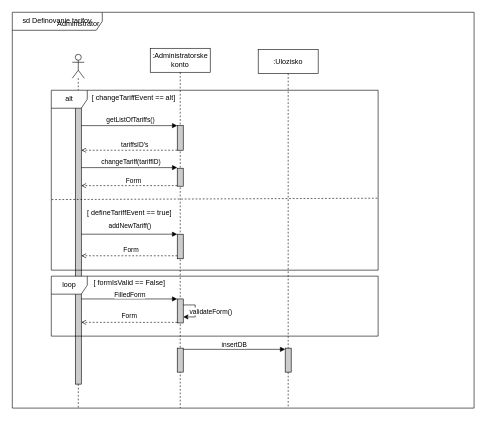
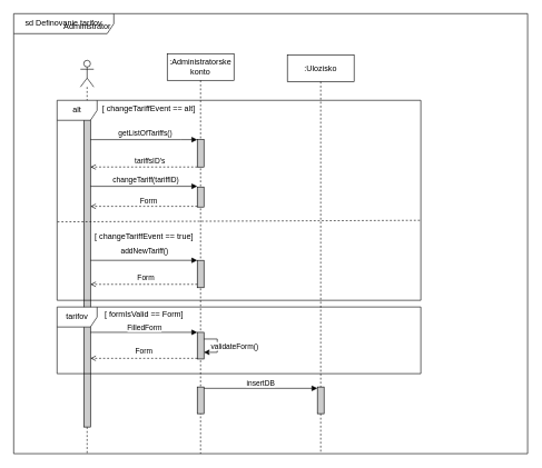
  <mxCell id="0" />
  <mxCell id="1" parent="0" />
  <mxCell id="2" value="sd Definovanie tarifov" style="shape=umlFrame;whiteSpace=wrap;html=1;pointerEvents=0;width=150;height=30;" vertex="1" parent="1"><mxGeometry x="20" y="20" width="770" height="660" as="geometry" /></mxCell>
  <mxCell id="3" value="" style="shape=umlLifeline;perimeter=lifelinePerimeter;whiteSpace=wrap;html=1;container=1;dropTarget=0;collapsible=0;recursiveResize=0;outlineConnect=0;portConstraint=eastwest;newEdgeStyle={&quot;curved&quot;:0,&quot;rounded&quot;:0};participant=umlActor;" vertex="1" parent="1"><mxGeometry x="120" y="90" width="20" height="590" as="geometry" /></mxCell>
  <mxCell id="4" value="" style="html=1;points=[[0,0,0,0,5],[0,1,0,0,-5],[1,0,0,0,5],[1,1,0,0,-5]];perimeter=orthogonalPerimeter;outlineConnect=0;targetShapes=umlLifeline;portConstraint=eastwest;newEdgeStyle={&quot;curved&quot;:0,&quot;rounded&quot;:0};fillColor=#CCCCCC;" vertex="1" parent="3"><mxGeometry x="5" y="70" width="10" height="480" as="geometry" /></mxCell>
  <mxCell id="5" value="Administrator" style="text;html=1;align=center;verticalAlign=middle;resizable=0;points=[];autosize=1;strokeColor=none;fillColor=none;" vertex="1" parent="1"><mxGeometry x="85" y="25" width="90" height="30" as="geometry" /></mxCell>
  <mxCell id="6" value=":Administratorske konto" style="shape=umlLifeline;perimeter=lifelinePerimeter;whiteSpace=wrap;html=1;container=1;dropTarget=0;collapsible=0;recursiveResize=0;outlineConnect=0;portConstraint=eastwest;newEdgeStyle={&quot;curved&quot;:0,&quot;rounded&quot;:0};" vertex="1" parent="1"><mxGeometry x="250" y="80" width="100" height="600" as="geometry" /></mxCell>
  <mxCell id="7" value="" style="html=1;points=[[0,0,0,0,5],[0,1,0,0,-5],[1,0,0,0,5],[1,1,0,0,-5]];perimeter=orthogonalPerimeter;outlineConnect=0;targetShapes=umlLifeline;portConstraint=eastwest;newEdgeStyle={&quot;curved&quot;:0,&quot;rounded&quot;:0};fillColor=#CCCCCC;" vertex="1" parent="6"><mxGeometry x="45" y="129" width="10" height="41" as="geometry" /></mxCell>
  <mxCell id="8" value="" style="html=1;points=[[0,0,0,0,5],[0,1,0,0,-5],[1,0,0,0,5],[1,1,0,0,-5]];perimeter=orthogonalPerimeter;outlineConnect=0;targetShapes=umlLifeline;portConstraint=eastwest;newEdgeStyle={&quot;curved&quot;:0,&quot;rounded&quot;:0};fillColor=#CCCCCC;" vertex="1" parent="6"><mxGeometry x="45" y="200" width="10" height="30" as="geometry" /></mxCell>
  <mxCell id="9" value="" style="html=1;points=[[0,0,0,0,5],[0,1,0,0,-5],[1,0,0,0,5],[1,1,0,0,-5]];perimeter=orthogonalPerimeter;outlineConnect=0;targetShapes=umlLifeline;portConstraint=eastwest;newEdgeStyle={&quot;curved&quot;:0,&quot;rounded&quot;:0};fillColor=#CCCCCC;" vertex="1" parent="6"><mxGeometry x="45" y="418" width="10" height="40" as="geometry" /></mxCell>
  <mxCell id="10" value="" style="html=1;points=[[0,0,0,0,5],[0,1,0,0,-5],[1,0,0,0,5],[1,1,0,0,-5]];perimeter=orthogonalPerimeter;outlineConnect=0;targetShapes=umlLifeline;portConstraint=eastwest;newEdgeStyle={&quot;curved&quot;:0,&quot;rounded&quot;:0};fillColor=#CCCCCC;" vertex="1" parent="6"><mxGeometry x="45" y="310" width="10" height="41" as="geometry" /></mxCell>
  <mxCell id="11" style="edgeStyle=orthogonalEdgeStyle;rounded=0;orthogonalLoop=1;jettySize=auto;html=1;curved=0;elbow=horizontal;" edge="1" parent="6" source="9" target="9"><mxGeometry relative="1" as="geometry" /></mxCell>
  <mxCell id="12" value="validateForm()" style="edgeLabel;html=1;align=center;verticalAlign=middle;resizable=0;points=[];" vertex="1" connectable="0" parent="11"><mxGeometry x="0.267" y="-1" relative="1" as="geometry"><mxPoint x="26" y="-8" as="offset" /></mxGeometry></mxCell>
  <mxCell id="13" value="" style="html=1;points=[[0,0,0,0,5],[0,1,0,0,-5],[1,0,0,0,5],[1,1,0,0,-5]];perimeter=orthogonalPerimeter;outlineConnect=0;targetShapes=umlLifeline;portConstraint=eastwest;newEdgeStyle={&quot;curved&quot;:0,&quot;rounded&quot;:0};fillColor=#CCCCCC;" vertex="1" parent="6"><mxGeometry x="45" y="500" width="10" height="40" as="geometry" /></mxCell>
  <mxCell id="14" style="rounded=0;orthogonalLoop=1;jettySize=auto;html=1;endArrow=block;endFill=1;" edge="1" parent="1" target="7"><mxGeometry relative="1" as="geometry"><mxPoint x="135" y="209" as="sourcePoint" /><Array as="points"><mxPoint x="270" y="209" /></Array></mxGeometry></mxCell>
  <mxCell id="15" value="getListOfTariffs()" style="edgeLabel;html=1;align=center;verticalAlign=middle;resizable=0;points=[];" vertex="1" connectable="0" parent="14"><mxGeometry x="-0.208" y="-1" relative="1" as="geometry"><mxPoint x="18" y="-11" as="offset" /></mxGeometry></mxCell>
  <mxCell id="16" style="rounded=0;orthogonalLoop=1;jettySize=auto;html=1;dashed=1;endArrow=open;endFill=0;" edge="1" parent="1"><mxGeometry relative="1" as="geometry"><mxPoint x="295" y="250" as="sourcePoint" /><mxPoint x="135" y="250" as="targetPoint" /><Array as="points"><mxPoint x="270" y="250" /></Array></mxGeometry></mxCell>
  <mxCell id="17" value="tariffsID's" style="edgeLabel;html=1;align=center;verticalAlign=middle;resizable=0;points=[];" vertex="1" connectable="0" parent="16"><mxGeometry x="0.153" y="-1" relative="1" as="geometry"><mxPoint x="20" y="-9" as="offset" /></mxGeometry></mxCell>
  <mxCell id="18" style="rounded=0;orthogonalLoop=1;jettySize=auto;html=1;entryX=0;entryY=0;entryDx=0;entryDy=5;entryPerimeter=0;endArrow=block;endFill=1;" edge="1" parent="1"><mxGeometry relative="1" as="geometry"><mxPoint x="135" y="279" as="sourcePoint" /><mxPoint x="295" y="279" as="targetPoint" /></mxGeometry></mxCell>
  <mxCell id="19" value="changeTariff(tariffID)" style="edgeLabel;html=1;align=center;verticalAlign=middle;resizable=0;points=[];" vertex="1" connectable="0" parent="18"><mxGeometry x="-0.193" y="2" relative="1" as="geometry"><mxPoint x="17" y="-8" as="offset" /></mxGeometry></mxCell>
  <mxCell id="20" style="rounded=0;orthogonalLoop=1;jettySize=auto;html=1;endArrow=open;endFill=0;dashed=1;" edge="1" parent="1"><mxGeometry relative="1" as="geometry"><mxPoint x="295" y="309" as="sourcePoint" /><mxPoint x="135" y="309" as="targetPoint" /></mxGeometry></mxCell>
  <mxCell id="21" value="Form" style="edgeLabel;html=1;align=center;verticalAlign=middle;resizable=0;points=[];" vertex="1" connectable="0" parent="20"><mxGeometry x="0.171" relative="1" as="geometry"><mxPoint x="20" y="-9" as="offset" /></mxGeometry></mxCell>
  <mxCell id="22" value=":Ulozisko" style="shape=umlLifeline;perimeter=lifelinePerimeter;whiteSpace=wrap;html=1;container=1;dropTarget=0;collapsible=0;recursiveResize=0;outlineConnect=0;portConstraint=eastwest;newEdgeStyle={&quot;curved&quot;:0,&quot;rounded&quot;:0};" vertex="1" parent="1"><mxGeometry x="430" y="82" width="100" height="598" as="geometry" /></mxCell>
  <mxCell id="23" value="" style="html=1;points=[[0,0,0,0,5],[0,1,0,0,-5],[1,0,0,0,5],[1,1,0,0,-5]];perimeter=orthogonalPerimeter;outlineConnect=0;targetShapes=umlLifeline;portConstraint=eastwest;newEdgeStyle={&quot;curved&quot;:0,&quot;rounded&quot;:0};fillColor=#CCCCCC;" vertex="1" parent="22"><mxGeometry x="45" y="498" width="10" height="40" as="geometry" /></mxCell>
  <mxCell id="24" value="alt" style="shape=umlFrame;whiteSpace=wrap;html=1;pointerEvents=0;" vertex="1" parent="1"><mxGeometry x="85" y="150" width="545" height="300" as="geometry" /></mxCell>
  <mxCell id="25" value="" style="endArrow=none;dashed=1;html=1;rounded=0;exitX=0.001;exitY=0.449;exitDx=0;exitDy=0;exitPerimeter=0;entryX=1;entryY=0.6;entryDx=0;entryDy=0;entryPerimeter=0;" edge="1" parent="1" target="24"><mxGeometry width="50" height="50" relative="1" as="geometry"><mxPoint x="85.545" y="332.28" as="sourcePoint" /><mxPoint x="629.455" y="333.8" as="targetPoint" /></mxGeometry></mxCell>
  <mxCell id="26" value="[ changeTariffEvent == alt]" style="text;html=1;align=center;verticalAlign=middle;resizable=0;points=[];autosize=1;strokeColor=none;fillColor=none;" vertex="1" parent="1"><mxGeometry x="137" y="148" width="170" height="30" as="geometry" /></mxCell>
- <mxCell id="27" value="[ defineTariffEvent == true]" style="text;html=1;align=center;verticalAlign=middle;resizable=0;points=[];autosize=1;strokeColor=none;fillColor=none;" vertex="1" parent="1"><mxGeometry x="135" y="340" width="160" height="30" as="geometry" /></mxCell>
+ <mxCell id="27" value="[ changeTariffEvent == true]" style="text;html=1;align=center;verticalAlign=middle;resizable=0;points=[];autosize=1;strokeColor=none;fillColor=none;" vertex="1" parent="1"><mxGeometry x="135" y="340" width="160" height="30" as="geometry" /></mxCell>
  <mxCell id="28" value="" style="rounded=0;orthogonalLoop=1;jettySize=auto;html=1;dashed=1;endArrow=open;endFill=0;exitX=0;exitY=1;exitDx=0;exitDy=-5;exitPerimeter=0;" edge="1" parent="1" source="10" target="4"><mxGeometry relative="1" as="geometry"><mxPoint x="290" y="430" as="sourcePoint" /><mxPoint x="137" y="430" as="targetPoint" /></mxGeometry></mxCell>
  <mxCell id="29" value="Form" style="edgeLabel;html=1;align=center;verticalAlign=middle;resizable=0;points=[];" vertex="1" connectable="0" parent="28"><mxGeometry x="-0.143" relative="1" as="geometry"><mxPoint x="-9" y="-10" as="offset" /></mxGeometry></mxCell>
  <mxCell id="30" style="rounded=0;orthogonalLoop=1;jettySize=auto;html=1;endArrow=block;endFill=1;" edge="1" parent="1"><mxGeometry relative="1" as="geometry"><mxPoint x="135" y="390" as="sourcePoint" /><mxPoint x="295" y="390" as="targetPoint" /></mxGeometry></mxCell>
  <mxCell id="31" value="addNewTariff()" style="edgeLabel;html=1;align=center;verticalAlign=middle;resizable=0;points=[];" vertex="1" connectable="0" parent="30"><mxGeometry x="-0.207" relative="1" as="geometry"><mxPoint x="17" y="-15" as="offset" /></mxGeometry></mxCell>
  <mxCell id="32" style="rounded=0;orthogonalLoop=1;jettySize=auto;html=1;endArrow=block;endFill=1;" edge="1" parent="1"><mxGeometry relative="1" as="geometry"><mxPoint x="135" y="498" as="sourcePoint" /><mxPoint x="295" y="498" as="targetPoint" /></mxGeometry></mxCell>
  <mxCell id="33" value="FilledForm" style="edgeLabel;html=1;align=center;verticalAlign=middle;resizable=0;points=[];" vertex="1" connectable="0" parent="32"><mxGeometry x="-0.207" relative="1" as="geometry"><mxPoint x="17" y="-8" as="offset" /></mxGeometry></mxCell>
  <mxCell id="34" style="rounded=0;orthogonalLoop=1;jettySize=auto;html=1;dashed=1;endArrow=open;endFill=0;" edge="1" parent="1"><mxGeometry relative="1" as="geometry"><mxPoint x="295" y="537" as="sourcePoint" /><mxPoint x="135" y="537" as="targetPoint" /></mxGeometry></mxCell>
  <mxCell id="35" value="Form" style="edgeLabel;html=1;align=center;verticalAlign=middle;resizable=0;points=[];" vertex="1" connectable="0" parent="34"><mxGeometry x="-0.45" relative="1" as="geometry"><mxPoint x="-37" y="-11" as="offset" /></mxGeometry></mxCell>
- <mxCell id="36" value="loop" style="shape=umlFrame;whiteSpace=wrap;html=1;pointerEvents=0;" vertex="1" parent="1"><mxGeometry x="85" y="460" width="545" height="100" as="geometry" /></mxCell>
- <mxCell id="37" value="[ formIsValid == False]" style="text;html=1;align=center;verticalAlign=middle;resizable=0;points=[];autosize=1;strokeColor=none;fillColor=none;" vertex="1" parent="1"><mxGeometry x="145" y="456" width="140" height="30" as="geometry" /></mxCell>
+ <mxCell id="36" value="tarifov" style="shape=umlFrame;whiteSpace=wrap;html=1;pointerEvents=0;" vertex="1" parent="1"><mxGeometry x="85" y="460" width="545" height="100" as="geometry" /></mxCell>
+ <mxCell id="37" value="[ formIsValid == Form]" style="text;html=1;align=center;verticalAlign=middle;resizable=0;points=[];autosize=1;strokeColor=none;fillColor=none;" vertex="1" parent="1"><mxGeometry x="145" y="456" width="140" height="30" as="geometry" /></mxCell>
  <mxCell id="38" style="edgeStyle=orthogonalEdgeStyle;rounded=0;orthogonalLoop=1;jettySize=auto;html=1;curved=0;endArrow=block;endFill=1;" edge="1" parent="1"><mxGeometry relative="1" as="geometry"><mxPoint x="305" y="582" as="sourcePoint" /><mxPoint x="475" y="582" as="targetPoint" /></mxGeometry></mxCell>
  <mxCell id="39" value="insertDB" style="edgeLabel;html=1;align=center;verticalAlign=middle;resizable=0;points=[];" vertex="1" connectable="0" parent="38"><mxGeometry x="0.012" y="-1" relative="1" as="geometry"><mxPoint x="-2" y="-10" as="offset" /></mxGeometry></mxCell>
